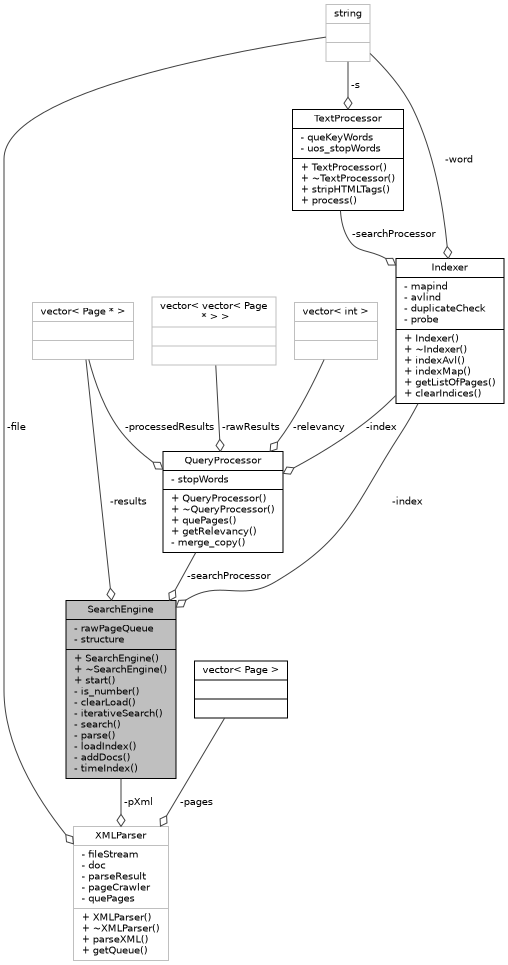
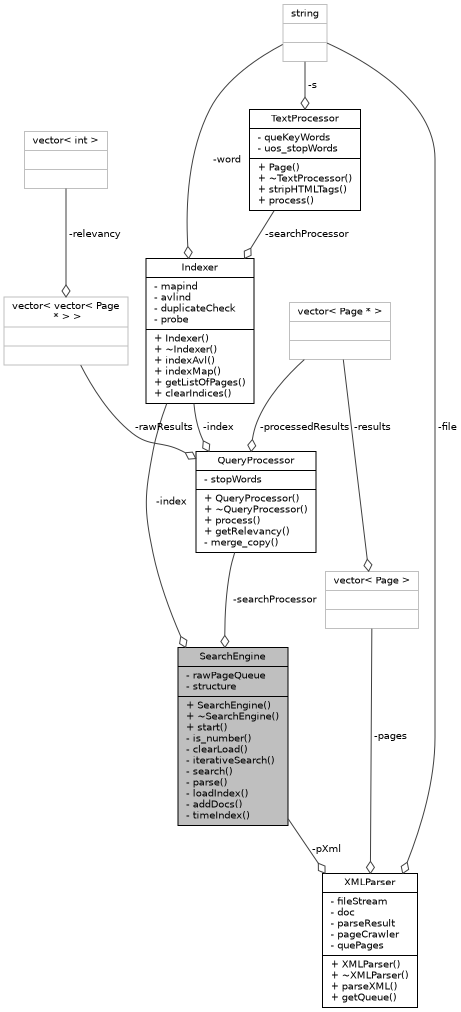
  digraph {
    node [color=black fillcolor=white fontname=Helvetica fontsize=10 shape=record style=filled]
    edge [arrowhead=odiamond color=grey25 fontname=Helvetica fontsize=10 labelfontname=Helvetica labelfontsize=10 style=solid]
    n1 [fillcolor=grey75 fontcolor=black height=0.2 label="{SearchEngine\n|- rawPageQueue\l- structure\l|+ SearchEngine()\l+ ~SearchEngine()\l+ start()\l- is_number()\l- clearLoad()\l- iterativeSearch()\l- search()\l- parse()\l- loadIndex()\l- addDocs()\l- timeIndex()\l}" width=0.4]
-   n2 [color=grey75 height=0.2 label="{XMLParser\n|- fileStream\l- doc\l- parseResult\l- pageCrawler\l- quePages\l|+ XMLParser()\l+ ~XMLParser()\l+ parseXML()\l+ getQueue()\l}" width=0.4]
-   n3 [height=0.2 label="{QueryProcessor\n|- stopWords\l|+ QueryProcessor()\l+ ~QueryProcessor()\l+ quePages()\l+ getRelevancy()\l- merge_copy()\l}" width=0.4]
+   n2 [height=0.2 label="{XMLParser\n|- fileStream\l- doc\l- parseResult\l- pageCrawler\l- quePages\l|+ XMLParser()\l+ ~XMLParser()\l+ parseXML()\l+ getQueue()\l}" width=0.4]
+   n3 [height=0.2 label="{QueryProcessor\n|- stopWords\l|+ QueryProcessor()\l+ ~QueryProcessor()\l+ process()\l+ getRelevancy()\l- merge_copy()\l}" width=0.4]
    n4 [height=0.2 label="{Indexer\n|- mapind\l- avlind\l- duplicateCheck\l- probe\l|+ Indexer()\l+ ~Indexer()\l+ indexAvl()\l+ indexMap()\l+ getListOfPages()\l+ clearIndices()\l}" width=0.4]
    n5 [color=grey75 height=0.2 label="{string\n||}" width=0.4]
-   n6 [height=0.2 label="{TextProcessor\n|- queKeyWords\l- uos_stopWords\l|+ TextProcessor()\l+ ~TextProcessor()\l+ stripHTMLTags()\l+ process()\l}" width=0.4]
+   n6 [height=0.2 label="{TextProcessor\n|- queKeyWords\l- uos_stopWords\l|+ Page()\l+ ~TextProcessor()\l+ stripHTMLTags()\l+ process()\l}" width=0.4]
    n7 [color=grey75 height=0.2 label="{vector\< Page * \>\n||}" width=0.4]
    n8 [color=grey75 height=0.2 label="{vector\< vector\< Page\l * \> \>\n||}" width=0.4]
    n9 [color=grey75 height=0.2 label="{vector\< int \>\n||}" width=0.4]
-   n10 [height=0.2 label="{vector\< Page \>\n||}" width=0.4]
+   n10 [color=grey75 height=0.2 label="{vector\< Page \>\n||}" width=0.4]
    n1 -> n2 [label=" -pXml"]
    n3 -> n1 [label=" -searchProcessor"]
    n4 -> n1 [label=" -index"]
    n4 -> n3 [label=" -index"]
    n5 -> n2 [label=" -file"]
    n5 -> n4 [label=" -word"]
    n5 -> n6 [label=" -s"]
    n6 -> n4 [label=" -searchProcessor"]
-   n7 -> n1 [label=" -results"]
+   n7 -> n10 [label=" -results"]
    n7 -> n3 [label=" -processedResults"]
    n8 -> n3 [label=" -rawResults"]
-   n9 -> n3 [label=" -relevancy"]
+   n9 -> n8 [label=" -relevancy"]
    n10 -> n2 [label=" -pages"]
  }
